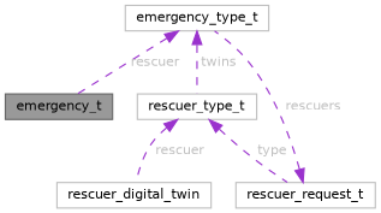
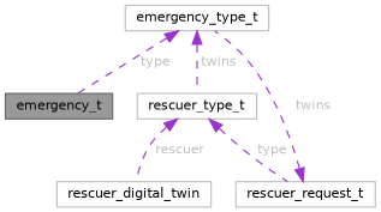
  digraph {
    node [color=grey75 fillcolor=white fontname=Helvetica fontsize=10 shape=box style=filled]
    edge [color=darkorchid3 dir=back fontcolor=grey fontname=Helvetica fontsize=10 labelfontname=Helvetica labelfontsize=10 style=dashed]
    n1 [color=gray40 fillcolor=grey60 fontcolor=black height=0.2 label=emergency_t width=0.4]
    n2 [height=0.2 label=emergency_type_t width=0.4]
    n3 [height=0.2 label=rescuer_type_t width=0.4]
    n4 [height=0.2 label=rescuer_request_t width=0.4]
    n5 [height=0.2 label=rescuer_digital_twin width=0.4]
-   n2 -> n1 [label=" rescuer"]
+   n2 -> n1 [label=" type"]
    n2 -> n3 [label=" twins"]
    n3 -> n4 [label=" type"]
    n3 -> n5 [label=" rescuer"]
-   n4 -> n2 [label=" rescuers"]
+   n4 -> n2 [label=" twins"]
  }
